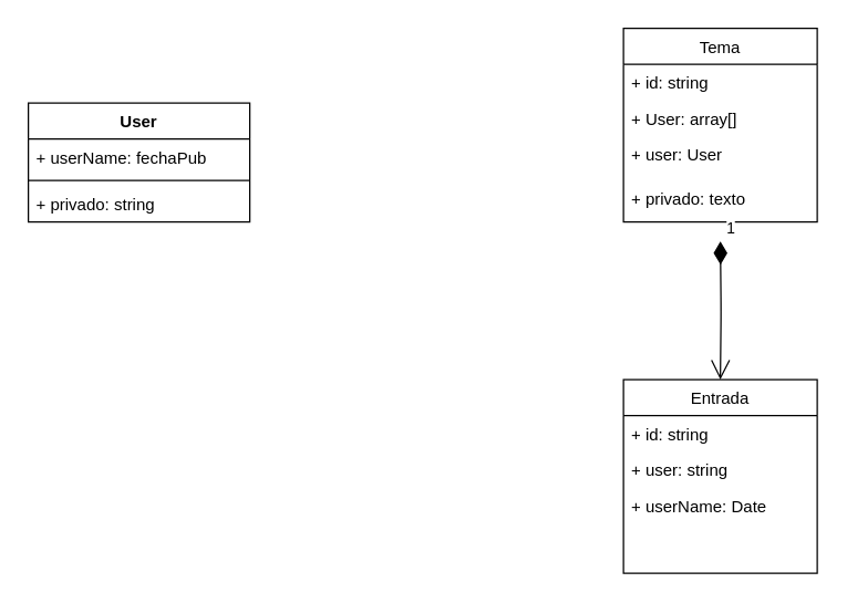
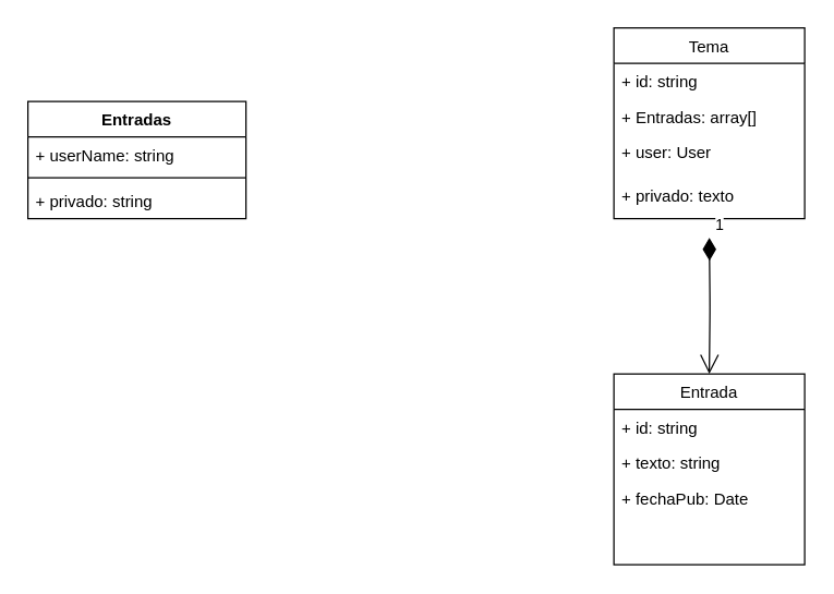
  <mxCell id="0" />
  <mxCell id="1" parent="0" />
- <mxCell id="2" value="User" style="swimlane;fontStyle=1;align=center;verticalAlign=top;childLayout=stackLayout;horizontal=1;startSize=26;horizontalStack=0;resizeParent=1;resizeParentMax=0;resizeLast=0;collapsible=1;marginBottom=0;" vertex="1" parent="1"><mxGeometry x="20" y="74" width="160" height="86" as="geometry" /></mxCell>
- <mxCell id="3" value="+ userName: fechaPub" style="text;strokeColor=none;fillColor=none;align=left;verticalAlign=top;spacingLeft=4;spacingRight=4;overflow=hidden;rotatable=0;points=[[0,0.5],[1,0.5]];portConstraint=eastwest;" vertex="1" parent="2"><mxGeometry y="26" width="160" height="26" as="geometry" /></mxCell>
+ <mxCell id="2" value="Entradas" style="swimlane;fontStyle=1;align=center;verticalAlign=top;childLayout=stackLayout;horizontal=1;startSize=26;horizontalStack=0;resizeParent=1;resizeParentMax=0;resizeLast=0;collapsible=1;marginBottom=0;" vertex="1" parent="1"><mxGeometry x="20" y="74" width="160" height="86" as="geometry" /></mxCell>
+ <mxCell id="3" value="+ userName: string" style="text;strokeColor=none;fillColor=none;align=left;verticalAlign=top;spacingLeft=4;spacingRight=4;overflow=hidden;rotatable=0;points=[[0,0.5],[1,0.5]];portConstraint=eastwest;" vertex="1" parent="2"><mxGeometry y="26" width="160" height="26" as="geometry" /></mxCell>
  <mxCell id="4" value="" style="line;strokeWidth=1;fillColor=none;align=left;verticalAlign=middle;spacingTop=-1;spacingLeft=3;spacingRight=3;rotatable=0;labelPosition=right;points=[];portConstraint=eastwest;" vertex="1" parent="2"><mxGeometry y="52" width="160" height="8" as="geometry" /></mxCell>
  <mxCell id="5" value="+ privado: string" style="text;strokeColor=none;fillColor=none;align=left;verticalAlign=top;spacingLeft=4;spacingRight=4;overflow=hidden;rotatable=0;points=[[0,0.5],[1,0.5]];portConstraint=eastwest;" vertex="1" parent="2"><mxGeometry y="60" width="160" height="26" as="geometry" /></mxCell>
  <mxCell id="6" value="Tema" style="swimlane;fontStyle=0;childLayout=stackLayout;horizontal=1;startSize=26;fillColor=none;horizontalStack=0;resizeParent=1;resizeParentMax=0;resizeLast=0;collapsible=1;marginBottom=0;" vertex="1" parent="1"><mxGeometry x="450" y="20" width="140" height="140" as="geometry" /></mxCell>
  <mxCell id="7" value="+ id: string" style="text;strokeColor=none;fillColor=none;align=left;verticalAlign=top;spacingLeft=4;spacingRight=4;overflow=hidden;rotatable=0;points=[[0,0.5],[1,0.5]];portConstraint=eastwest;" vertex="1" parent="6"><mxGeometry y="26" width="140" height="26" as="geometry" /></mxCell>
- <mxCell id="8" value="+ User: array[]" style="text;strokeColor=none;fillColor=none;align=left;verticalAlign=top;spacingLeft=4;spacingRight=4;overflow=hidden;rotatable=0;points=[[0,0.5],[1,0.5]];portConstraint=eastwest;" vertex="1" parent="6"><mxGeometry y="52" width="140" height="26" as="geometry" /></mxCell>
+ <mxCell id="8" value="+ Entradas: array[]" style="text;strokeColor=none;fillColor=none;align=left;verticalAlign=top;spacingLeft=4;spacingRight=4;overflow=hidden;rotatable=0;points=[[0,0.5],[1,0.5]];portConstraint=eastwest;" vertex="1" parent="6"><mxGeometry y="52" width="140" height="26" as="geometry" /></mxCell>
  <mxCell id="9" value="+ user: User" style="text;strokeColor=none;fillColor=none;align=left;verticalAlign=top;spacingLeft=4;spacingRight=4;overflow=hidden;rotatable=0;points=[[0,0.5],[1,0.5]];portConstraint=eastwest;" vertex="1" parent="6"><mxGeometry y="78" width="140" height="32" as="geometry" /></mxCell>
  <mxCell id="10" value="+ privado: texto" style="text;strokeColor=none;fillColor=none;align=left;verticalAlign=top;spacingLeft=4;spacingRight=4;overflow=hidden;rotatable=0;points=[[0,0.5],[1,0.5]];portConstraint=eastwest;" vertex="1" parent="6"><mxGeometry y="110" width="140" height="30" as="geometry" /></mxCell>
  <mxCell id="11" value="Entrada" style="swimlane;fontStyle=0;childLayout=stackLayout;horizontal=1;startSize=26;fillColor=none;horizontalStack=0;resizeParent=1;resizeParentMax=0;resizeLast=0;collapsible=1;marginBottom=0;" vertex="1" parent="1"><mxGeometry x="450" y="274" width="140" height="140" as="geometry" /></mxCell>
  <mxCell id="12" value="+ id: string" style="text;strokeColor=none;fillColor=none;align=left;verticalAlign=top;spacingLeft=4;spacingRight=4;overflow=hidden;rotatable=0;points=[[0,0.5],[1,0.5]];portConstraint=eastwest;" vertex="1" parent="11"><mxGeometry y="26" width="140" height="26" as="geometry" /></mxCell>
- <mxCell id="13" value="+ user: string" style="text;strokeColor=none;fillColor=none;align=left;verticalAlign=top;spacingLeft=4;spacingRight=4;overflow=hidden;rotatable=0;points=[[0,0.5],[1,0.5]];portConstraint=eastwest;" vertex="1" parent="11"><mxGeometry y="52" width="140" height="26" as="geometry" /></mxCell>
- <mxCell id="14" value="+ userName: Date" style="text;strokeColor=none;fillColor=none;align=left;verticalAlign=top;spacingLeft=4;spacingRight=4;overflow=hidden;rotatable=0;points=[[0,0.5],[1,0.5]];portConstraint=eastwest;" vertex="1" parent="11"><mxGeometry y="78" width="140" height="62" as="geometry" /></mxCell>
+ <mxCell id="13" value="+ texto: string" style="text;strokeColor=none;fillColor=none;align=left;verticalAlign=top;spacingLeft=4;spacingRight=4;overflow=hidden;rotatable=0;points=[[0,0.5],[1,0.5]];portConstraint=eastwest;" vertex="1" parent="11"><mxGeometry y="52" width="140" height="26" as="geometry" /></mxCell>
+ <mxCell id="14" value="+ fechaPub: Date" style="text;strokeColor=none;fillColor=none;align=left;verticalAlign=top;spacingLeft=4;spacingRight=4;overflow=hidden;rotatable=0;points=[[0,0.5],[1,0.5]];portConstraint=eastwest;" vertex="1" parent="11"><mxGeometry y="78" width="140" height="62" as="geometry" /></mxCell>
  <mxCell id="15" value="1" style="endArrow=open;html=1;endSize=12;startArrow=diamondThin;startSize=14;startFill=1;edgeStyle=orthogonalEdgeStyle;align=left;verticalAlign=bottom;entryX=0.5;entryY=0;entryDx=0;entryDy=0;" edge="1" parent="1" target="11"><mxGeometry x="-1" y="3" relative="1" as="geometry"><mxPoint x="520" y="174" as="sourcePoint" /><mxPoint x="670" y="214" as="targetPoint" /></mxGeometry></mxCell>
